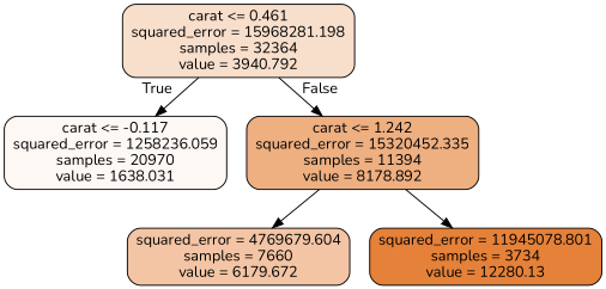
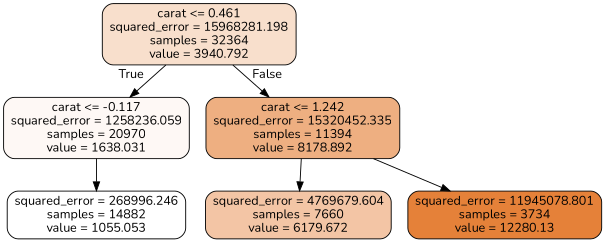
  digraph {
    fontname=Nunito
    node [color=black fontname=Nunito shape=box style="filled, rounded"]
    edge [fontname=Nunito]
    n1 [fillcolor="#f8dfcc" label="carat <= 0.461\nsquared_error = 15968281.198\nsamples = 32364\nvalue = 3940.792"]
    n2 [fillcolor="#fef8f5" label="carat <= -0.117\nsquared_error = 1258236.059\nsamples = 20970\nvalue = 1638.031"]
    n3 [fillcolor="#eeaf81" label="carat <= 1.242\nsquared_error = 15320452.335\nsamples = 11394\nvalue = 8178.892"]
+   n4 [fillcolor="#ffffff" label="squared_error = 268996.246\nsamples = 14882\nvalue = 1055.053"]
    n5 [fillcolor="#f3c5a5" label="squared_error = 4769679.604\nsamples = 7660\nvalue = 6179.672"]
    n6 [fillcolor="#e58139" label="squared_error = 11945078.801\nsamples = 3734\nvalue = 12280.13"]
    n1 -> n2 [headlabel=True labelangle=45 labeldistance=2.5]
    n1 -> n3 [headlabel=False labelangle=-45 labeldistance=2.5]
+   n2 -> n4
    n3 -> n5
    n3 -> n6
  }
